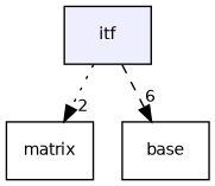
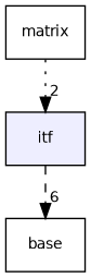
  digraph {
    compound=true
    node [fontname=Helvetica fontsize=10 shape=box]
    edge [labeldistance=1.5 labelfontname=Helvetica labelfontsize=10]
    n1 [fillcolor="#eeeeff" label=itf pencolor=black style=filled]
    n2 [label=matrix]
    n3 [label=base]
-   n1 -> n2 [headlabel=2 style=dotted]
+   n2 -> n1 [headlabel=2 style=dotted]
    n1 -> n3 [headlabel=6 style=dashed]
  }
